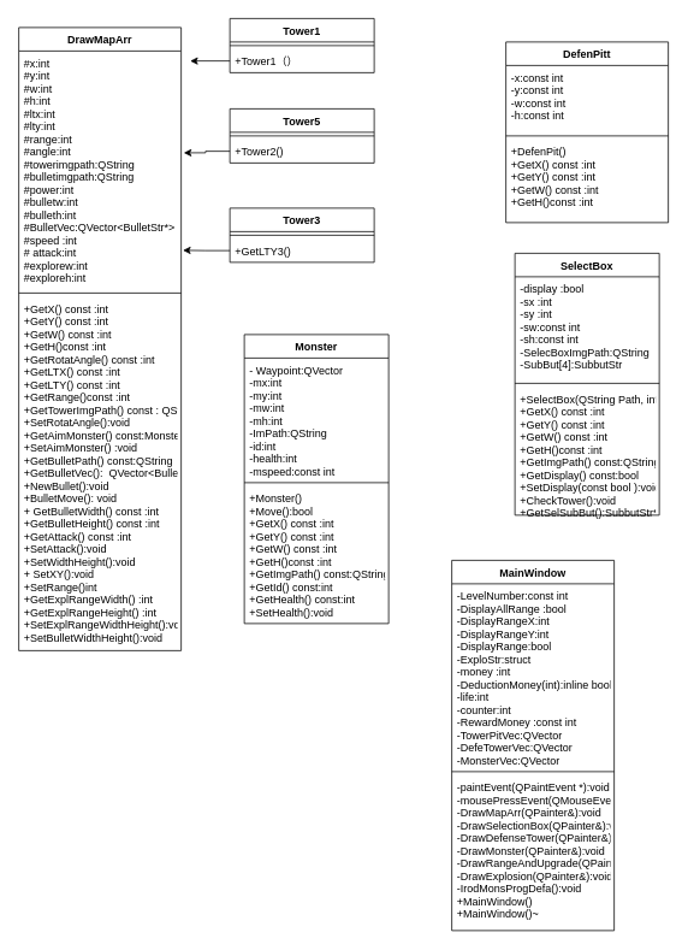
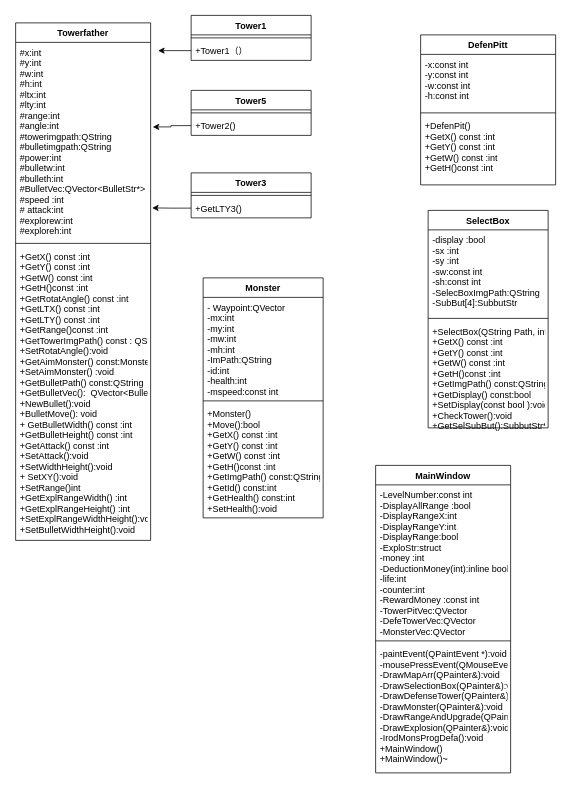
  <mxCell id="0" />
  <mxCell id="1" parent="0" />
- <mxCell id="2" value="DrawMapArr" style="swimlane;fontStyle=1;align=center;verticalAlign=top;childLayout=stackLayout;horizontal=1;startSize=26;horizontalStack=0;resizeParent=1;resizeParentMax=0;resizeLast=0;collapsible=1;marginBottom=0;" vertex="1" parent="1"><mxGeometry x="20" y="30" width="180" height="690" as="geometry" /></mxCell>
+ <mxCell id="2" value="Towerfather" style="swimlane;fontStyle=1;align=center;verticalAlign=top;childLayout=stackLayout;horizontal=1;startSize=26;horizontalStack=0;resizeParent=1;resizeParentMax=0;resizeLast=0;collapsible=1;marginBottom=0;" vertex="1" parent="1"><mxGeometry x="20" y="30" width="180" height="690" as="geometry" /></mxCell>
  <mxCell id="3" value="#x:int&#10;#y:int&#10;#w:int&#10;#h:int&#10;#ltx:int&#10;#lty:int&#10;#range:int &#10;#angle:int&#10;#towerimgpath:QString&#10;#bulletimgpath:QString&#10;#power:int           &#10;#bulletw:int&#10;#bulleth:int&#10;#BulletVec:QVector&lt;BulletStr*&gt; &#10;#speed :int&#10;# attack:int&#10;#explorew:int&#10;#exploreh:int" style="text;strokeColor=none;fillColor=none;align=left;verticalAlign=top;spacingLeft=4;spacingRight=4;overflow=hidden;rotatable=0;points=[[0,0.5],[1,0.5]];portConstraint=eastwest;" vertex="1" parent="2"><mxGeometry y="26" width="180" height="264" as="geometry" /></mxCell>
  <mxCell id="4" value="" style="line;strokeWidth=1;fillColor=none;align=left;verticalAlign=middle;spacingTop=-1;spacingLeft=3;spacingRight=3;rotatable=0;labelPosition=right;points=[];portConstraint=eastwest;" vertex="1" parent="2"><mxGeometry y="290" width="180" height="8" as="geometry" /></mxCell>
  <mxCell id="5" value="+GetX() const :int&#10;+GetY() const :int&#10;+GetW() const :int&#10;+GetH()const :int&#10;+GetRotatAngle() const :int&#10;+GetLTX() const :int&#10;+GetLTY() const :int&#10;+GetRange()const :int   &#10;+GetTowerImgPath() const : QString  &#10;+SetRotatAngle():void&#10;+GetAimMonster() const:Monster* &#10;+SetAimMonster() :void&#10;+GetBulletPath() const:QString&#10;+GetBulletVec():  QVector&lt;BulletStr*&gt;&amp;&#10;+NewBullet():void&#10;+BulletMove(): void&#10;+ GetBulletWidth() const :int&#10;+GetBulletHeight() const :int&#10;+GetAttack() const :int&#10;+SetAttack():void&#10;+SetWidthHeight():void&#10;+ SetXY():void&#10;+SetRange()int&#10;+GetExplRangeWidth() :int&#10;+GetExplRangeHeight() :int&#10;+SetExplRangeWidthHeight():void&#10;+SetBulletWidthHeight():void" style="text;strokeColor=none;fillColor=none;align=left;verticalAlign=top;spacingLeft=4;spacingRight=4;overflow=hidden;rotatable=0;points=[[0,0.5],[1,0.5]];portConstraint=eastwest;" vertex="1" parent="2"><mxGeometry y="298" width="180" height="392" as="geometry" /></mxCell>
  <mxCell id="6" value="Tower1" style="swimlane;fontStyle=1;align=center;verticalAlign=top;childLayout=stackLayout;horizontal=1;startSize=26;horizontalStack=0;resizeParent=1;resizeParentMax=0;resizeLast=0;collapsible=1;marginBottom=0;" vertex="1" parent="1"><mxGeometry x="254" y="20" width="160" height="60" as="geometry" /></mxCell>
  <mxCell id="7" value="" style="line;strokeWidth=1;fillColor=none;align=left;verticalAlign=middle;spacingTop=-1;spacingLeft=3;spacingRight=3;rotatable=0;labelPosition=right;points=[];portConstraint=eastwest;" vertex="1" parent="6"><mxGeometry y="26" width="160" height="8" as="geometry" /></mxCell>
  <mxCell id="8" value="+Tower1（）" style="text;strokeColor=none;fillColor=none;align=left;verticalAlign=top;spacingLeft=4;spacingRight=4;overflow=hidden;rotatable=0;points=[[0,0.5],[1,0.5]];portConstraint=eastwest;" vertex="1" parent="6"><mxGeometry y="34" width="160" height="26" as="geometry" /></mxCell>
  <mxCell id="9" value="Tower5" style="swimlane;fontStyle=1;align=center;verticalAlign=top;childLayout=stackLayout;horizontal=1;startSize=26;horizontalStack=0;resizeParent=1;resizeParentMax=0;resizeLast=0;collapsible=1;marginBottom=0;" vertex="1" parent="1"><mxGeometry x="254" y="120" width="160" height="60" as="geometry" /></mxCell>
  <mxCell id="10" value="" style="line;strokeWidth=1;fillColor=none;align=left;verticalAlign=middle;spacingTop=-1;spacingLeft=3;spacingRight=3;rotatable=0;labelPosition=right;points=[];portConstraint=eastwest;" vertex="1" parent="9"><mxGeometry y="26" width="160" height="8" as="geometry" /></mxCell>
  <mxCell id="11" value="+Tower2()" style="text;strokeColor=none;fillColor=none;align=left;verticalAlign=top;spacingLeft=4;spacingRight=4;overflow=hidden;rotatable=0;points=[[0,0.5],[1,0.5]];portConstraint=eastwest;" vertex="1" parent="9"><mxGeometry y="34" width="160" height="26" as="geometry" /></mxCell>
  <mxCell id="12" value="Tower3" style="swimlane;fontStyle=1;align=center;verticalAlign=top;childLayout=stackLayout;horizontal=1;startSize=26;horizontalStack=0;resizeParent=1;resizeParentMax=0;resizeLast=0;collapsible=1;marginBottom=0;" vertex="1" parent="1"><mxGeometry x="254" y="230" width="160" height="60" as="geometry" /></mxCell>
  <mxCell id="13" value="" style="line;strokeWidth=1;fillColor=none;align=left;verticalAlign=middle;spacingTop=-1;spacingLeft=3;spacingRight=3;rotatable=0;labelPosition=right;points=[];portConstraint=eastwest;" vertex="1" parent="12"><mxGeometry y="26" width="160" height="8" as="geometry" /></mxCell>
  <mxCell id="14" value="+GetLTY3()" style="text;strokeColor=none;fillColor=none;align=left;verticalAlign=top;spacingLeft=4;spacingRight=4;overflow=hidden;rotatable=0;points=[[0,0.5],[1,0.5]];portConstraint=eastwest;" vertex="1" parent="12"><mxGeometry y="34" width="160" height="26" as="geometry" /></mxCell>
  <mxCell id="15" style="edgeStyle=orthogonalEdgeStyle;rounded=0;orthogonalLoop=1;jettySize=auto;html=1;exitX=0;exitY=0.5;exitDx=0;exitDy=0;entryX=1.011;entryY=0.836;entryDx=0;entryDy=0;entryPerimeter=0;" edge="1" parent="1" source="14" target="3"><mxGeometry relative="1" as="geometry" /></mxCell>
  <mxCell id="16" style="edgeStyle=orthogonalEdgeStyle;rounded=0;orthogonalLoop=1;jettySize=auto;html=1;entryX=1.016;entryY=0.427;entryDx=0;entryDy=0;entryPerimeter=0;" edge="1" parent="1" source="11" target="3"><mxGeometry relative="1" as="geometry" /></mxCell>
  <mxCell id="17" style="edgeStyle=orthogonalEdgeStyle;rounded=0;orthogonalLoop=1;jettySize=auto;html=1;" edge="1" parent="1" source="8"><mxGeometry relative="1" as="geometry"><mxPoint x="210" y="67" as="targetPoint" /></mxGeometry></mxCell>
  <mxCell id="18" value="DefenPitt" style="swimlane;fontStyle=1;align=center;verticalAlign=top;childLayout=stackLayout;horizontal=1;startSize=26;horizontalStack=0;resizeParent=1;resizeParentMax=0;resizeLast=0;collapsible=1;marginBottom=0;" vertex="1" parent="1"><mxGeometry x="560" y="46" width="180" height="200" as="geometry" /></mxCell>
  <mxCell id="19" value="-x:const int &#10;-y:const int &#10;-w:const int &#10;-h:const int " style="text;strokeColor=none;fillColor=none;align=left;verticalAlign=top;spacingLeft=4;spacingRight=4;overflow=hidden;rotatable=0;points=[[0,0.5],[1,0.5]];portConstraint=eastwest;" vertex="1" parent="18"><mxGeometry y="26" width="180" height="74" as="geometry" /></mxCell>
  <mxCell id="20" value="" style="line;strokeWidth=1;fillColor=none;align=left;verticalAlign=middle;spacingTop=-1;spacingLeft=3;spacingRight=3;rotatable=0;labelPosition=right;points=[];portConstraint=eastwest;" vertex="1" parent="18"><mxGeometry y="100" width="180" height="8" as="geometry" /></mxCell>
  <mxCell id="21" value="+DefenPit()&#10;+GetX() const :int&#10;+GetY() const :int&#10;+GetW() const :int&#10;+GetH()const :int" style="text;strokeColor=none;fillColor=none;align=left;verticalAlign=top;spacingLeft=4;spacingRight=4;overflow=hidden;rotatable=0;points=[[0,0.5],[1,0.5]];portConstraint=eastwest;" vertex="1" parent="18"><mxGeometry y="108" width="180" height="92" as="geometry" /></mxCell>
  <mxCell id="22" value="SelectBox" style="swimlane;fontStyle=1;align=center;verticalAlign=top;childLayout=stackLayout;horizontal=1;startSize=26;horizontalStack=0;resizeParent=1;resizeParentMax=0;resizeLast=0;collapsible=1;marginBottom=0;" vertex="1" parent="1"><mxGeometry x="570" y="280" width="160" height="290" as="geometry" /></mxCell>
  <mxCell id="23" value="-display :bool&#10;-sx :int&#10;-sy :int&#10;-sw:const int&#10;-sh:const int&#10;-SelecBoxImgPath:QString&#10;-SubBut[4]:SubbutStr " style="text;strokeColor=none;fillColor=none;align=left;verticalAlign=top;spacingLeft=4;spacingRight=4;overflow=hidden;rotatable=0;points=[[0,0.5],[1,0.5]];portConstraint=eastwest;" vertex="1" parent="22"><mxGeometry y="26" width="160" height="114" as="geometry" /></mxCell>
  <mxCell id="24" value="" style="line;strokeWidth=1;fillColor=none;align=left;verticalAlign=middle;spacingTop=-1;spacingLeft=3;spacingRight=3;rotatable=0;labelPosition=right;points=[];portConstraint=eastwest;" vertex="1" parent="22"><mxGeometry y="140" width="160" height="8" as="geometry" /></mxCell>
  <mxCell id="25" value="+SelectBox(QString Path, int , int )&#10;+GetX() const :int&#10;+GetY() const :int&#10;+GetW() const :int&#10;+GetH()const :int&#10;+GetImgPath() const:QString &#10;+GetDisplay() const:bool&#10;+SetDisplay(const bool ):void&#10;+CheckTower():void&#10;+GetSelSubBut():SubbutStr*" style="text;strokeColor=none;fillColor=none;align=left;verticalAlign=top;spacingLeft=4;spacingRight=4;overflow=hidden;rotatable=0;points=[[0,0.5],[1,0.5]];portConstraint=eastwest;" vertex="1" parent="22"><mxGeometry y="148" width="160" height="142" as="geometry" /></mxCell>
  <mxCell id="26" value="Monster" style="swimlane;fontStyle=1;align=center;verticalAlign=top;childLayout=stackLayout;horizontal=1;startSize=26;horizontalStack=0;resizeParent=1;resizeParentMax=0;resizeLast=0;collapsible=1;marginBottom=0;" vertex="1" parent="1"><mxGeometry x="270" y="370" width="160" height="320" as="geometry" /></mxCell>
  <mxCell id="27" value="- Waypoint:QVector&#10;-mx:int&#10;-my:int&#10;-mw:int &#10;-mh:int&#10;-ImPath:QString&#10;-id:int&#10;-health:int&#10;-mspeed:const int" style="text;strokeColor=none;fillColor=none;align=left;verticalAlign=top;spacingLeft=4;spacingRight=4;overflow=hidden;rotatable=0;points=[[0,0.5],[1,0.5]];portConstraint=eastwest;" vertex="1" parent="26"><mxGeometry y="26" width="160" height="134" as="geometry" /></mxCell>
  <mxCell id="28" value="" style="line;strokeWidth=1;fillColor=none;align=left;verticalAlign=middle;spacingTop=-1;spacingLeft=3;spacingRight=3;rotatable=0;labelPosition=right;points=[];portConstraint=eastwest;" vertex="1" parent="26"><mxGeometry y="160" width="160" height="8" as="geometry" /></mxCell>
  <mxCell id="29" value="+Monster()&#10;+Move():bool         &#10;+GetX() const :int&#10;+GetY() const :int&#10;+GetW() const :int&#10;+GetH()const :int&#10;+GetImgPath() const:QString &#10;+GetId() const:int&#10;+GetHealth() const:int&#10;+SetHealth():void" style="text;strokeColor=none;fillColor=none;align=left;verticalAlign=top;spacingLeft=4;spacingRight=4;overflow=hidden;rotatable=0;points=[[0,0.5],[1,0.5]];portConstraint=eastwest;" vertex="1" parent="26"><mxGeometry y="168" width="160" height="152" as="geometry" /></mxCell>
  <mxCell id="30" value="MainWindow" style="swimlane;fontStyle=1;align=center;verticalAlign=top;childLayout=stackLayout;horizontal=1;startSize=26;horizontalStack=0;resizeParent=1;resizeParentMax=0;resizeLast=0;collapsible=1;marginBottom=0;" vertex="1" parent="1"><mxGeometry x="500" y="620" width="180" height="410" as="geometry" /></mxCell>
  <mxCell id="31" value="-LevelNumber:const int&#10;-DisplayAllRange :bool&#10;-DisplayRangeX:int&#10;-DisplayRangeY:int&#10;-DisplayRange:bool&#10;-ExploStr:struct&#10;-money :int&#10;-DeductionMoney(int):inline bool&#10;-life:int&#10;-counter:int&#10;-RewardMoney :const int&#10;-TowerPitVec:QVector&#10;-DefeTowerVec:QVector&#10;-MonsterVec:QVector" style="text;strokeColor=none;fillColor=none;align=left;verticalAlign=top;spacingLeft=4;spacingRight=4;overflow=hidden;rotatable=0;points=[[0,0.5],[1,0.5]];portConstraint=eastwest;" vertex="1" parent="30"><mxGeometry y="26" width="180" height="204" as="geometry" /></mxCell>
  <mxCell id="32" value="" style="line;strokeWidth=1;fillColor=none;align=left;verticalAlign=middle;spacingTop=-1;spacingLeft=3;spacingRight=3;rotatable=0;labelPosition=right;points=[];portConstraint=eastwest;" vertex="1" parent="30"><mxGeometry y="230" width="180" height="8" as="geometry" /></mxCell>
  <mxCell id="33" value="-paintEvent(QPaintEvent *):void&#10;-mousePressEvent(QMouseEvent *):void&#10;-DrawMapArr(QPainter&amp;):void&#10;-DrawSelectionBox(QPainter&amp;):void&#10;-DrawDefenseTower(QPainter&amp;):void&#10;-DrawMonster(QPainter&amp;):void&#10;-DrawRangeAndUpgrade(QPainter&amp;):void&#10;-DrawExplosion(QPainter&amp;):void&#10;-IrodMonsProgDefa():void&#10;+MainWindow()&#10;+MainWindow()~" style="text;strokeColor=none;fillColor=none;align=left;verticalAlign=top;spacingLeft=4;spacingRight=4;overflow=hidden;rotatable=0;points=[[0,0.5],[1,0.5]];portConstraint=eastwest;" vertex="1" parent="30"><mxGeometry y="238" width="180" height="172" as="geometry" /></mxCell>
